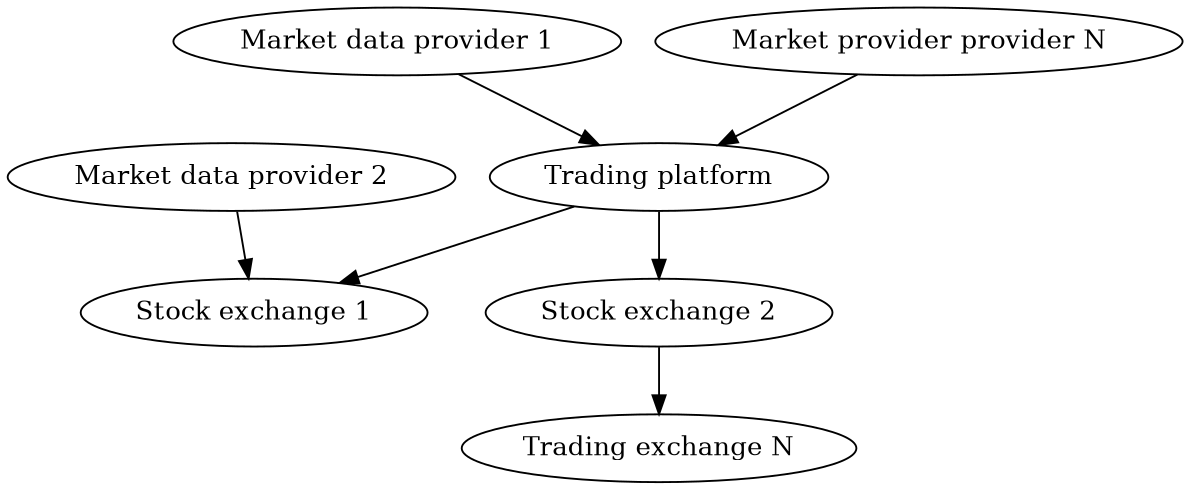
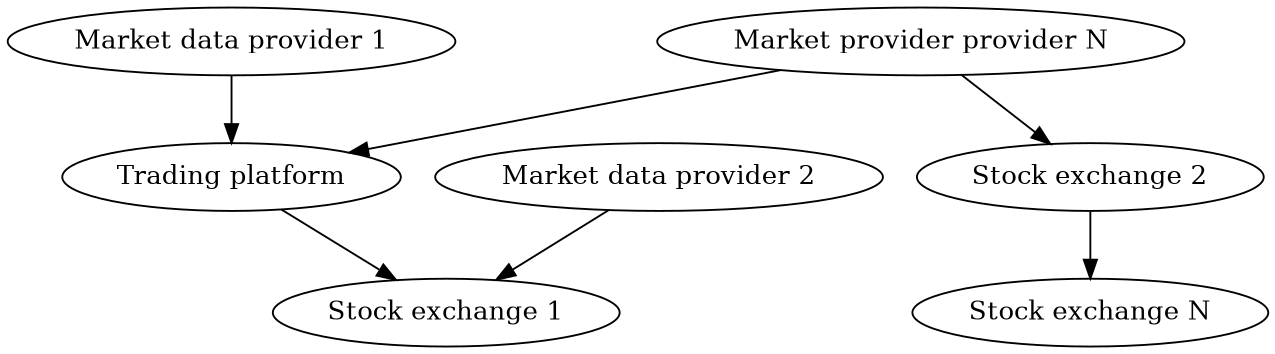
  digraph {
    "Market data provider 1"
    "Trading platform"
    "Stock exchange 1"
    "Stock exchange 2"
-   "Stock exchange N" [label="Trading exchange N"]
+   "Stock exchange N"
    "Market data provider 2"
    n7 [label="Market provider provider N"]
    "Market data provider 1" -> "Trading platform"
    "Trading platform" -> "Stock exchange 1"
-   "Trading platform" -> "Stock exchange 2"
+   n7 -> "Stock exchange 2"
    "Stock exchange 2" -> "Stock exchange N"
    "Market data provider 2" -> "Stock exchange 1"
    n7 -> "Trading platform"
  }
